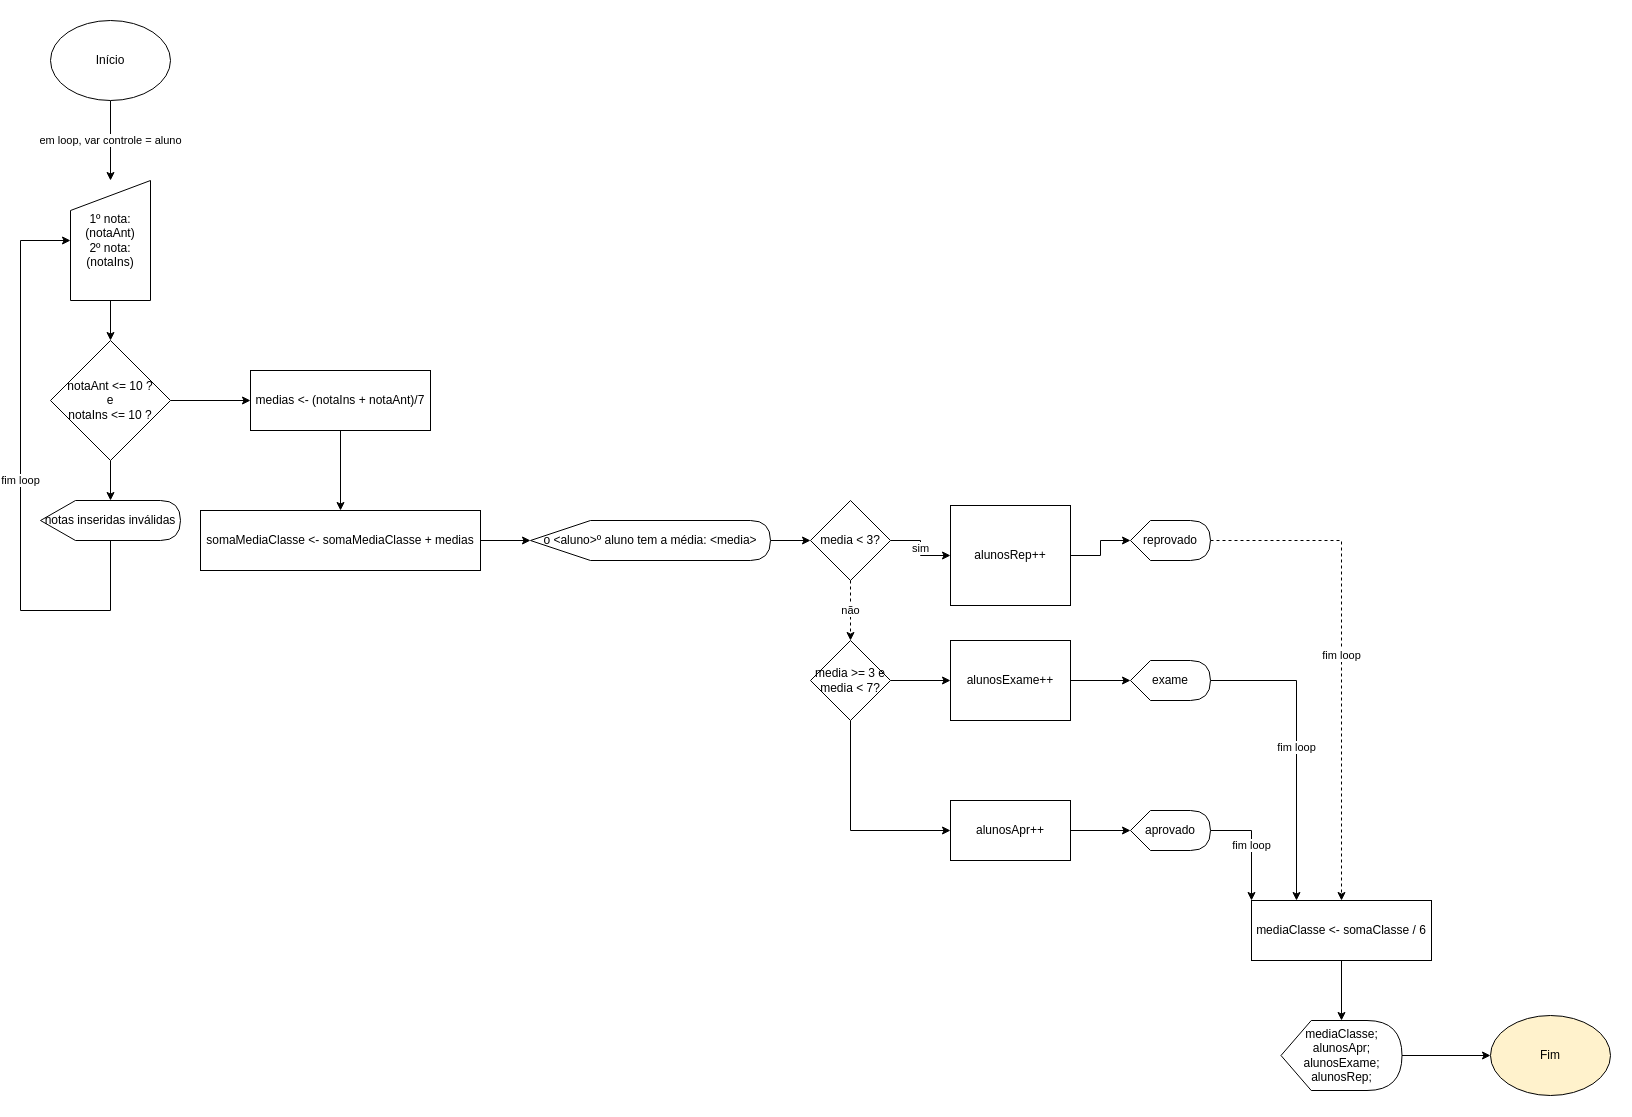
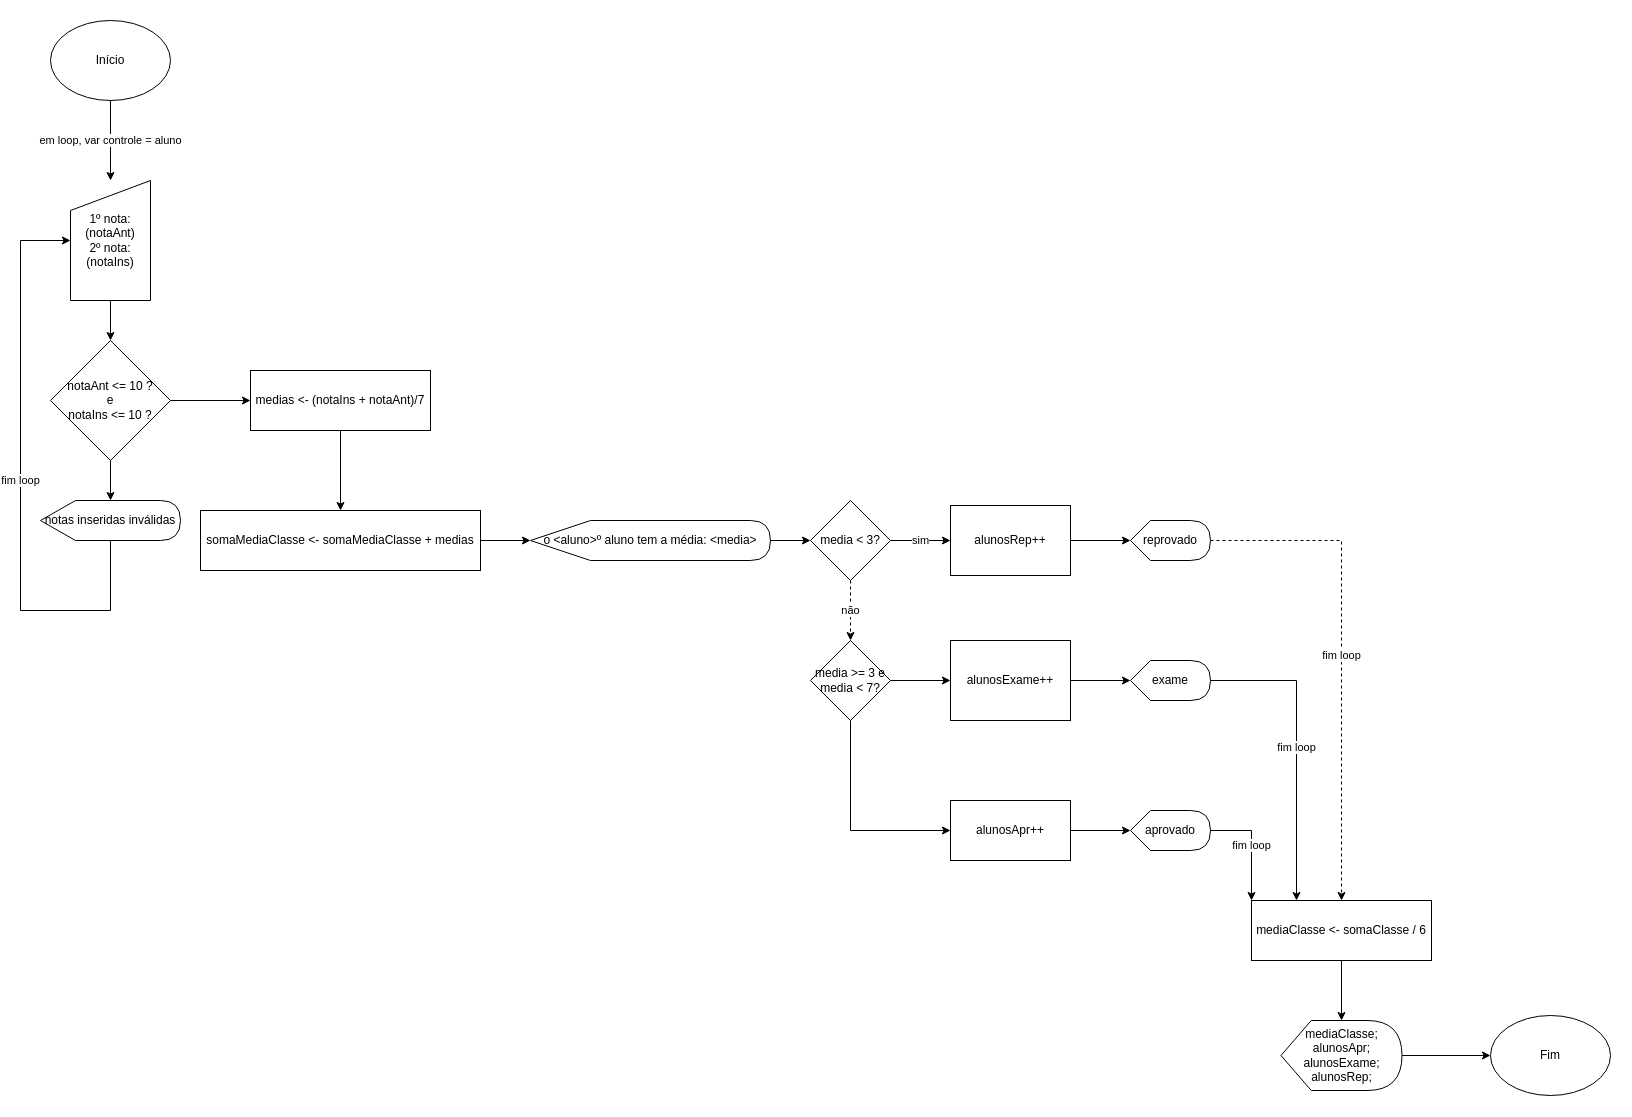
  <mxCell id="0" />
  <mxCell id="1" parent="0" />
- <mxCell id="2" value="Fim" style="ellipse;whiteSpace=wrap;html=1;fillColor=#fff2cc;" vertex="1" parent="1"><mxGeometry x="1490" y="1015" width="120" height="80" as="geometry" /></mxCell>
+ <mxCell id="2" value="Fim" style="ellipse;whiteSpace=wrap;html=1;" vertex="1" parent="1"><mxGeometry x="1490" y="1015" width="120" height="80" as="geometry" /></mxCell>
  <mxCell id="3" value="em loop, var controle = aluno" style="edgeStyle=orthogonalEdgeStyle;rounded=0;orthogonalLoop=1;jettySize=auto;html=1;" edge="1" parent="1" source="4" target="6"><mxGeometry relative="1" as="geometry" /></mxCell>
  <mxCell id="4" value="Início" style="ellipse;whiteSpace=wrap;html=1;" vertex="1" parent="1"><mxGeometry x="50" y="20" width="120" height="80" as="geometry" /></mxCell>
  <mxCell id="5" value="" style="edgeStyle=orthogonalEdgeStyle;rounded=0;orthogonalLoop=1;jettySize=auto;html=1;" edge="1" parent="1" source="6" target="9"><mxGeometry relative="1" as="geometry" /></mxCell>
  <mxCell id="6" value="1º nota:&lt;br&gt;(notaAnt)&lt;br&gt;2º nota:&lt;br&gt;(notaIns)&lt;br&gt;" style="shape=manualInput;whiteSpace=wrap;html=1;" vertex="1" parent="1"><mxGeometry x="70" y="180" width="80" height="120" as="geometry" /></mxCell>
  <mxCell id="7" value="" style="edgeStyle=orthogonalEdgeStyle;rounded=0;orthogonalLoop=1;jettySize=auto;html=1;" edge="1" parent="1" source="9" target="11"><mxGeometry relative="1" as="geometry" /></mxCell>
  <mxCell id="8" value="" style="edgeStyle=orthogonalEdgeStyle;rounded=0;orthogonalLoop=1;jettySize=auto;html=1;" edge="1" parent="1" source="9" target="13"><mxGeometry relative="1" as="geometry" /></mxCell>
  <mxCell id="9" value="notaAnt &amp;lt;= 10 ?&lt;br&gt;e&lt;br&gt;notaIns &amp;lt;= 10 ?" style="rhombus;whiteSpace=wrap;html=1;" vertex="1" parent="1"><mxGeometry x="50" y="340" width="120" height="120" as="geometry" /></mxCell>
  <mxCell id="10" value="fim loop" style="edgeStyle=orthogonalEdgeStyle;rounded=0;orthogonalLoop=1;jettySize=auto;html=1;entryX=0;entryY=0.5;entryDx=0;entryDy=0;" edge="1" parent="1" source="11" target="6"><mxGeometry relative="1" as="geometry"><mxPoint x="110" y="580" as="targetPoint" /><Array as="points"><mxPoint x="110" y="610" /><mxPoint x="20" y="610" /><mxPoint x="20" y="240" /></Array></mxGeometry></mxCell>
  <mxCell id="11" value="notas inseridas inválidas" style="shape=display;whiteSpace=wrap;html=1;" vertex="1" parent="1"><mxGeometry x="40" y="500" width="140" height="40" as="geometry" /></mxCell>
  <mxCell id="12" value="" style="edgeStyle=orthogonalEdgeStyle;rounded=0;orthogonalLoop=1;jettySize=auto;html=1;" edge="1" parent="1" source="13" target="35"><mxGeometry relative="1" as="geometry" /></mxCell>
  <mxCell id="13" value="medias &amp;lt;- (notaIns + notaAnt)/7" style="whiteSpace=wrap;html=1;" vertex="1" parent="1"><mxGeometry x="250" y="370" width="180" height="60" as="geometry" /></mxCell>
  <mxCell id="14" value="" style="edgeStyle=orthogonalEdgeStyle;rounded=0;orthogonalLoop=1;jettySize=auto;html=1;" edge="1" parent="1" source="15" target="18"><mxGeometry relative="1" as="geometry" /></mxCell>
  <mxCell id="15" value="o &amp;lt;aluno&amp;gt;º aluno tem a média: &amp;lt;media&amp;gt;" style="shape=display;whiteSpace=wrap;html=1;" vertex="1" parent="1"><mxGeometry x="530" y="520" width="240" height="40" as="geometry" /></mxCell>
  <mxCell id="16" value="sim" style="edgeStyle=orthogonalEdgeStyle;rounded=0;orthogonalLoop=1;jettySize=auto;html=1;" edge="1" parent="1" source="18" target="20"><mxGeometry relative="1" as="geometry" /></mxCell>
  <mxCell id="17" value="não" style="edgeStyle=orthogonalEdgeStyle;rounded=0;orthogonalLoop=1;jettySize=auto;html=1;dashed=1;" edge="1" parent="1" source="18" target="23"><mxGeometry relative="1" as="geometry" /></mxCell>
  <mxCell id="18" value="media &amp;lt; 3?" style="rhombus;whiteSpace=wrap;html=1;" vertex="1" parent="1"><mxGeometry x="810" y="500" width="80" height="80" as="geometry" /></mxCell>
  <mxCell id="19" value="" style="edgeStyle=orthogonalEdgeStyle;rounded=0;orthogonalLoop=1;jettySize=auto;html=1;" edge="1" parent="1" source="20" target="31"><mxGeometry relative="1" as="geometry" /></mxCell>
- <mxCell id="20" value="alunosRep++" style="whiteSpace=wrap;html=1;" vertex="1" parent="1"><mxGeometry x="950" y="505" width="120" height="100" as="geometry" /></mxCell>
+ <mxCell id="20" value="alunosRep++" style="whiteSpace=wrap;html=1;" vertex="1" parent="1"><mxGeometry x="950" y="505" width="120" height="70" as="geometry" /></mxCell>
  <mxCell id="21" value="" style="edgeStyle=orthogonalEdgeStyle;rounded=0;orthogonalLoop=1;jettySize=auto;html=1;" edge="1" parent="1" source="23" target="25"><mxGeometry relative="1" as="geometry" /></mxCell>
  <mxCell id="22" value="" style="edgeStyle=orthogonalEdgeStyle;rounded=0;orthogonalLoop=1;jettySize=auto;html=1;" edge="1" parent="1" source="23" target="27"><mxGeometry relative="1" as="geometry"><Array as="points"><mxPoint x="850" y="830" /></Array></mxGeometry></mxCell>
  <mxCell id="23" value="media &amp;gt;= 3 e media &amp;lt; 7?" style="rhombus;whiteSpace=wrap;html=1;" vertex="1" parent="1"><mxGeometry x="810" y="640" width="80" height="80" as="geometry" /></mxCell>
  <mxCell id="24" value="" style="edgeStyle=orthogonalEdgeStyle;rounded=0;orthogonalLoop=1;jettySize=auto;html=1;" edge="1" parent="1" source="25" target="29"><mxGeometry relative="1" as="geometry" /></mxCell>
  <mxCell id="25" value="alunosExame++" style="whiteSpace=wrap;html=1;" vertex="1" parent="1"><mxGeometry x="950" y="640" width="120" height="80" as="geometry" /></mxCell>
  <mxCell id="26" value="" style="edgeStyle=orthogonalEdgeStyle;rounded=0;orthogonalLoop=1;jettySize=auto;html=1;" edge="1" parent="1" source="27" target="33"><mxGeometry relative="1" as="geometry" /></mxCell>
  <mxCell id="27" value="alunosApr++" style="whiteSpace=wrap;html=1;" vertex="1" parent="1"><mxGeometry x="950" y="800" width="120" height="60" as="geometry" /></mxCell>
  <mxCell id="28" value="fim loop" style="edgeStyle=orthogonalEdgeStyle;rounded=0;orthogonalLoop=1;jettySize=auto;html=1;entryX=0.25;entryY=0;entryDx=0;entryDy=0;" edge="1" parent="1" source="29" target="37"><mxGeometry relative="1" as="geometry" /></mxCell>
  <mxCell id="29" value="exame" style="shape=display;whiteSpace=wrap;html=1;" vertex="1" parent="1"><mxGeometry x="1130" y="660" width="80" height="40" as="geometry" /></mxCell>
  <mxCell id="30" value="fim loop" style="edgeStyle=orthogonalEdgeStyle;rounded=0;orthogonalLoop=1;jettySize=auto;html=1;dashed=1;" edge="1" parent="1" source="31" target="37"><mxGeometry relative="1" as="geometry" /></mxCell>
  <mxCell id="31" value="reprovado" style="shape=display;whiteSpace=wrap;html=1;" vertex="1" parent="1"><mxGeometry x="1130" y="520" width="80" height="40" as="geometry" /></mxCell>
  <mxCell id="32" value="fim loop" style="edgeStyle=orthogonalEdgeStyle;rounded=0;orthogonalLoop=1;jettySize=auto;html=1;entryX=0;entryY=0;entryDx=0;entryDy=0;" edge="1" parent="1" source="33" target="37"><mxGeometry relative="1" as="geometry" /></mxCell>
  <mxCell id="33" value="aprovado" style="shape=display;whiteSpace=wrap;html=1;" vertex="1" parent="1"><mxGeometry x="1130" y="810" width="80" height="40" as="geometry" /></mxCell>
  <mxCell id="34" value="" style="edgeStyle=orthogonalEdgeStyle;rounded=0;orthogonalLoop=1;jettySize=auto;html=1;" edge="1" parent="1" source="35" target="15"><mxGeometry relative="1" as="geometry" /></mxCell>
  <mxCell id="35" value="somaMediaClasse &amp;lt;- somaMediaClasse + medias" style="whiteSpace=wrap;html=1;" vertex="1" parent="1"><mxGeometry x="200" y="510" width="280" height="60" as="geometry" /></mxCell>
  <mxCell id="36" value="" style="edgeStyle=orthogonalEdgeStyle;rounded=0;orthogonalLoop=1;jettySize=auto;html=1;" edge="1" parent="1" source="37" target="39"><mxGeometry relative="1" as="geometry" /></mxCell>
  <mxCell id="37" value="mediaClasse &amp;lt;- somaClasse / 6" style="whiteSpace=wrap;html=1;" vertex="1" parent="1"><mxGeometry x="1251" y="900" width="180" height="60" as="geometry" /></mxCell>
  <mxCell id="38" style="edgeStyle=orthogonalEdgeStyle;rounded=0;orthogonalLoop=1;jettySize=auto;html=1;entryX=0;entryY=0.5;entryDx=0;entryDy=0;" edge="1" parent="1" source="39" target="2"><mxGeometry relative="1" as="geometry" /></mxCell>
  <mxCell id="39" value="mediaClasse;&lt;br&gt;alunosApr;&lt;br&gt;alunosExame;&lt;br&gt;alunosRep;" style="shape=display;whiteSpace=wrap;html=1;" vertex="1" parent="1"><mxGeometry x="1280.5" y="1020" width="121" height="70" as="geometry" /></mxCell>
